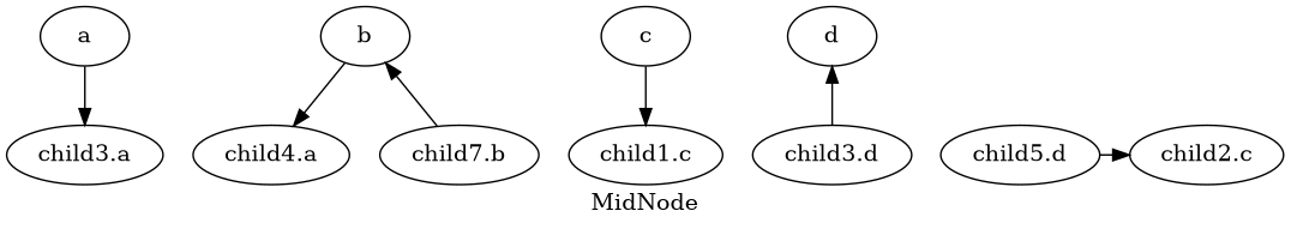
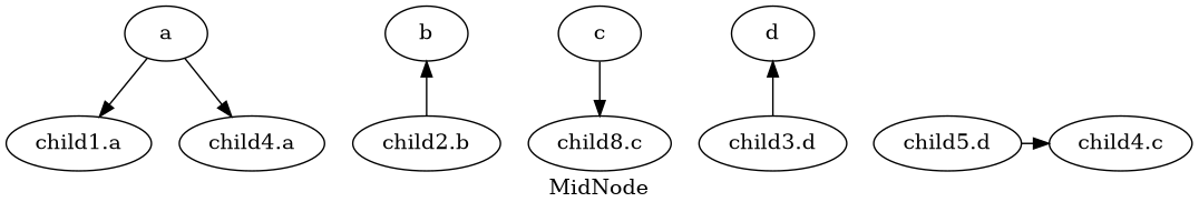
  digraph {
    label=MidNode
    n1 [label=a]
    n2 [label=b]
    n3 [label=c]
    n4 [label=d]
-   n5 [label="child3.a"]
-   n6 [label="child1.c"]
+   n5 [label="child1.a"]
+   n6 [label="child8.c"]
    n7 [label="child5.d"]
    n8 [label="child4.a"]
-   n9 [label="child7.b"]
-   n10 [label="child2.c"]
+   n9 [label="child2.b"]
+   n10 [label="child4.c"]
    n11 [label="child3.d"]
    subgraph sub_1 {
      rank=same
      n1
      n2
      n3
      n4
    }
    subgraph sub_2 {
      rank=same
      n5
      n6
      n7
      n8
      n9
      n10
      n11
    }
    n1 -> n5
-   n2 -> n8
+   n1 -> n8
    n3 -> n6
    n7 -> n10
    n9 -> n2
    n11 -> n4
  }
